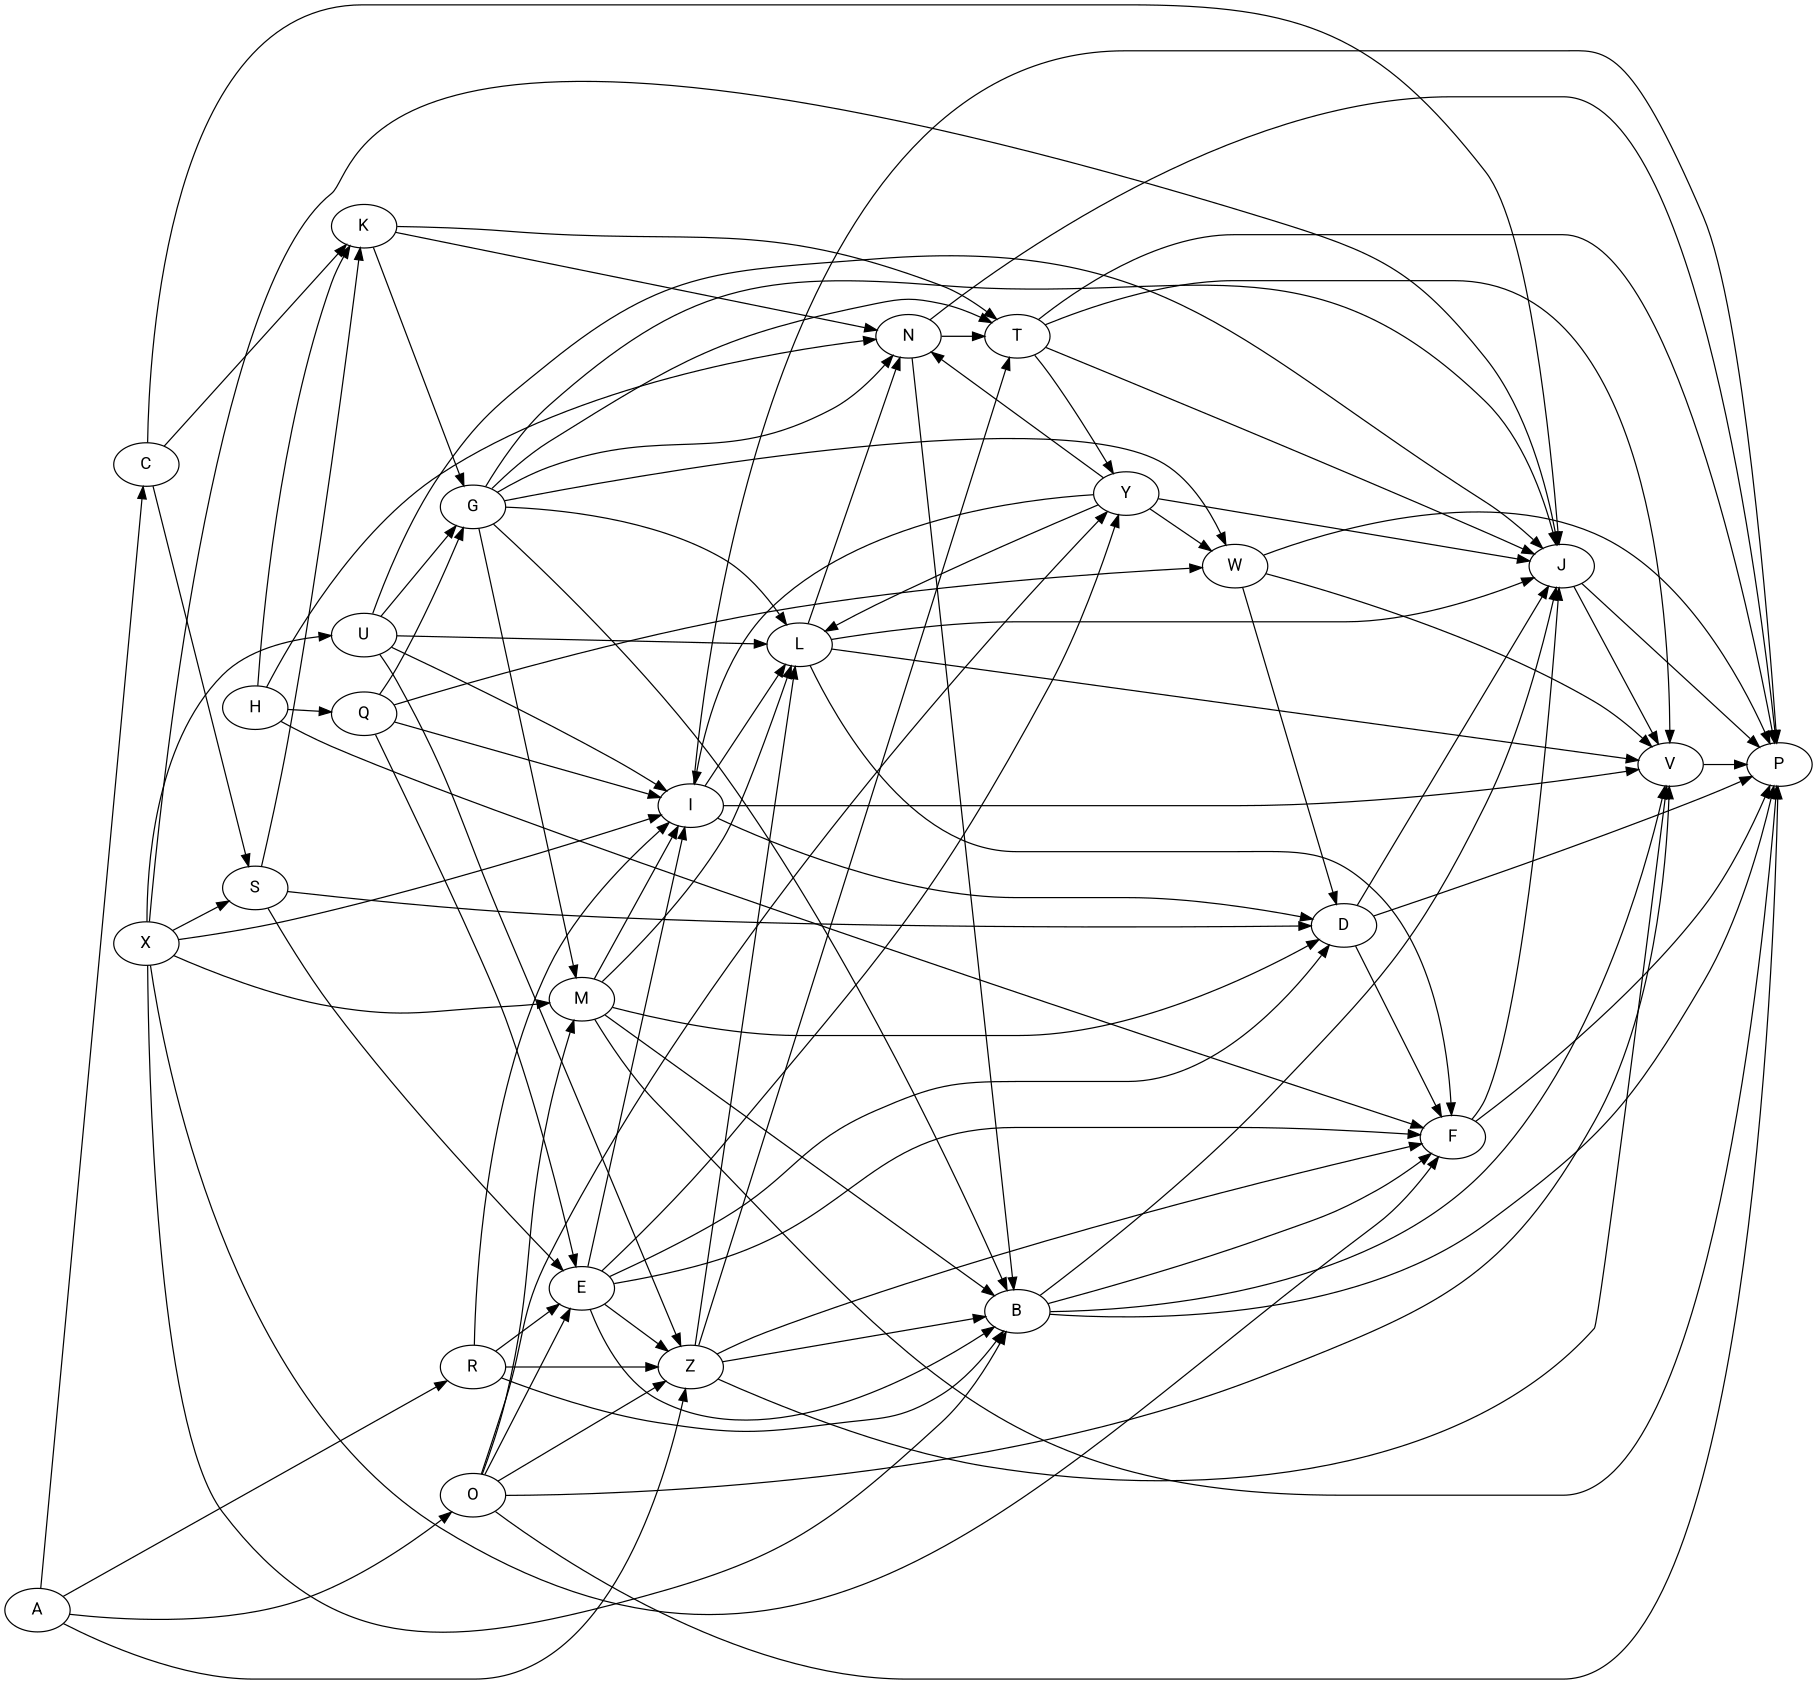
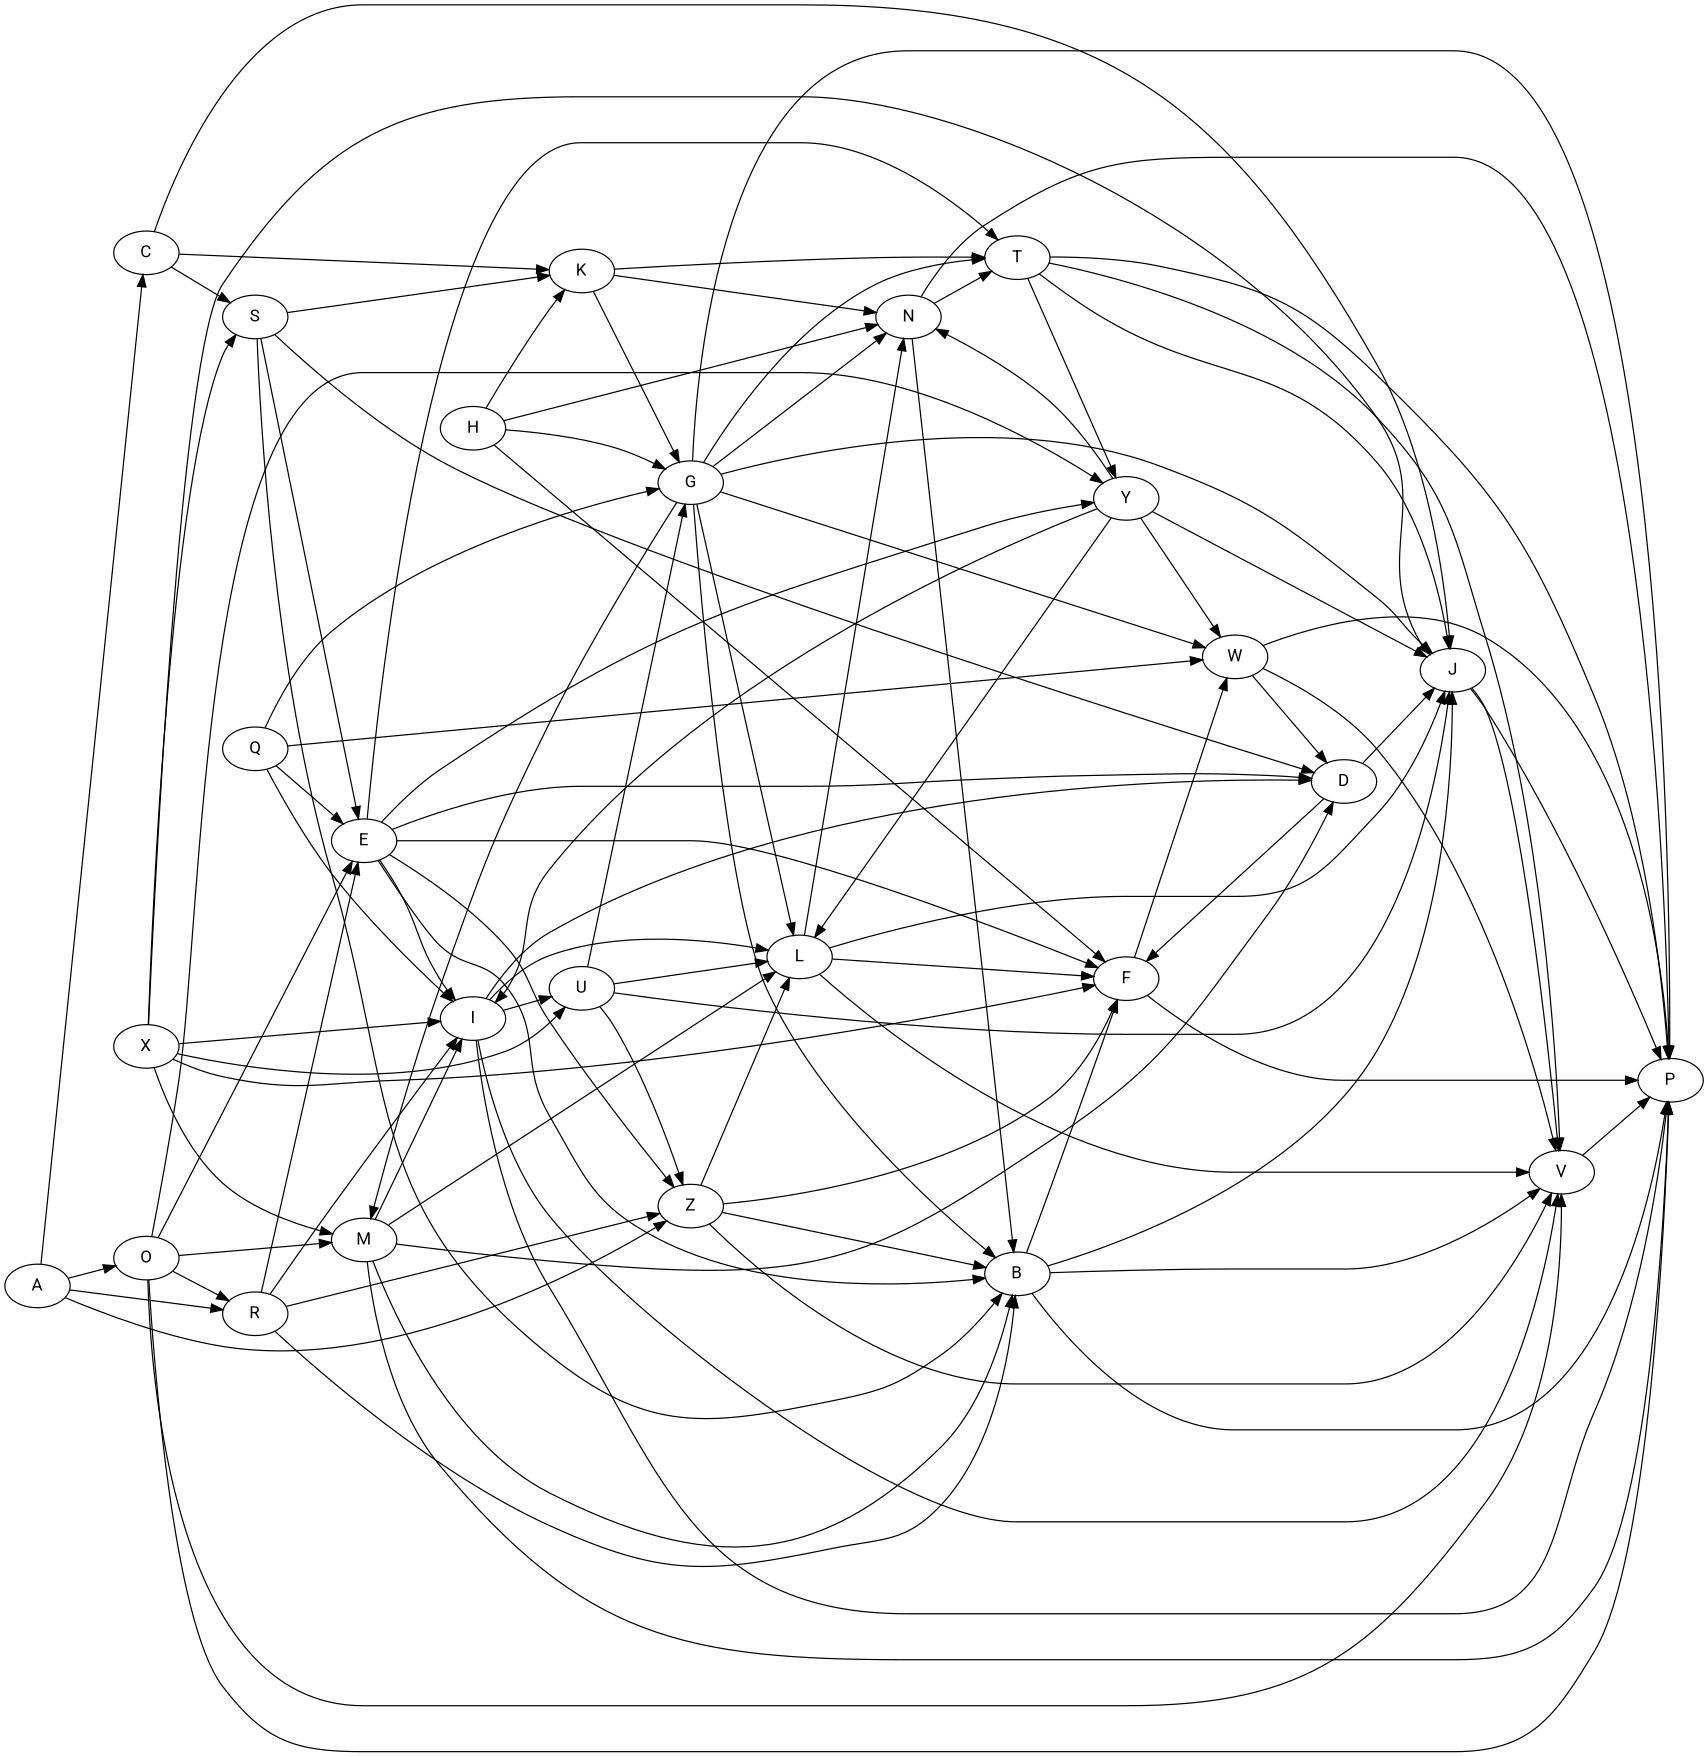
  digraph {
    fontname=Roboto
    rankdir=LR
    node [fontname=Roboto]
    edge [fontname=Roboto]
    X
    M
    S
    U
    I
    B
    J
    F
    P
    D
    L
    E
    K
    Z
    G
    V
    N
    A
    R
    C
    O
    T
    Y
    W
    H
    Q
    X -> M
    X -> S
    X -> U
    X -> I
-   X -> B
+   S -> B
    X -> J
    X -> F
    M -> I
    M -> B
    M -> P
    M -> D
    M -> L
    S -> D
    S -> E
    S -> K
-   U -> I
+   I -> U
    U -> J
    U -> L
    U -> Z
    U -> G
    I -> P
    I -> D
    I -> L
    I -> V
    B -> J
    B -> F
    B -> P
    B -> V
    J -> P
    J -> V
-   F -> J
+   F -> W
    F -> P
    D -> J
    D -> F
-   D -> P
+   G -> P
    L -> J
    L -> F
    L -> V
    L -> N
    E -> I
    E -> B
    E -> F
    E -> D
    E -> Z
    E -> Y
    K -> G
    K -> N
    K -> T
    Z -> B
    Z -> F
    Z -> L
    Z -> V
-   Z -> T
+   E -> T
    G -> M
    G -> B
    G -> J
    G -> L
    G -> N
    G -> T
    G -> W
    V -> P
    N -> B
    N -> P
    N -> T
    A -> Z
    A -> R
    A -> C
    A -> O
    R -> I
    R -> B
    R -> E
    R -> Z
    C -> S
    C -> J
    C -> K
    O -> M
    O -> P
    O -> E
-   O -> Z
+   O -> R
    O -> V
    O -> Y
    T -> J
    T -> P
    T -> V
    T -> Y
    Y -> I
    Y -> J
    Y -> L
    Y -> N
    Y -> W
    W -> P
    W -> D
    W -> V
    H -> F
    H -> K
-   H -> Q
+   H -> G
    H -> N
    Q -> I
    Q -> E
    Q -> G
    Q -> W
  }
